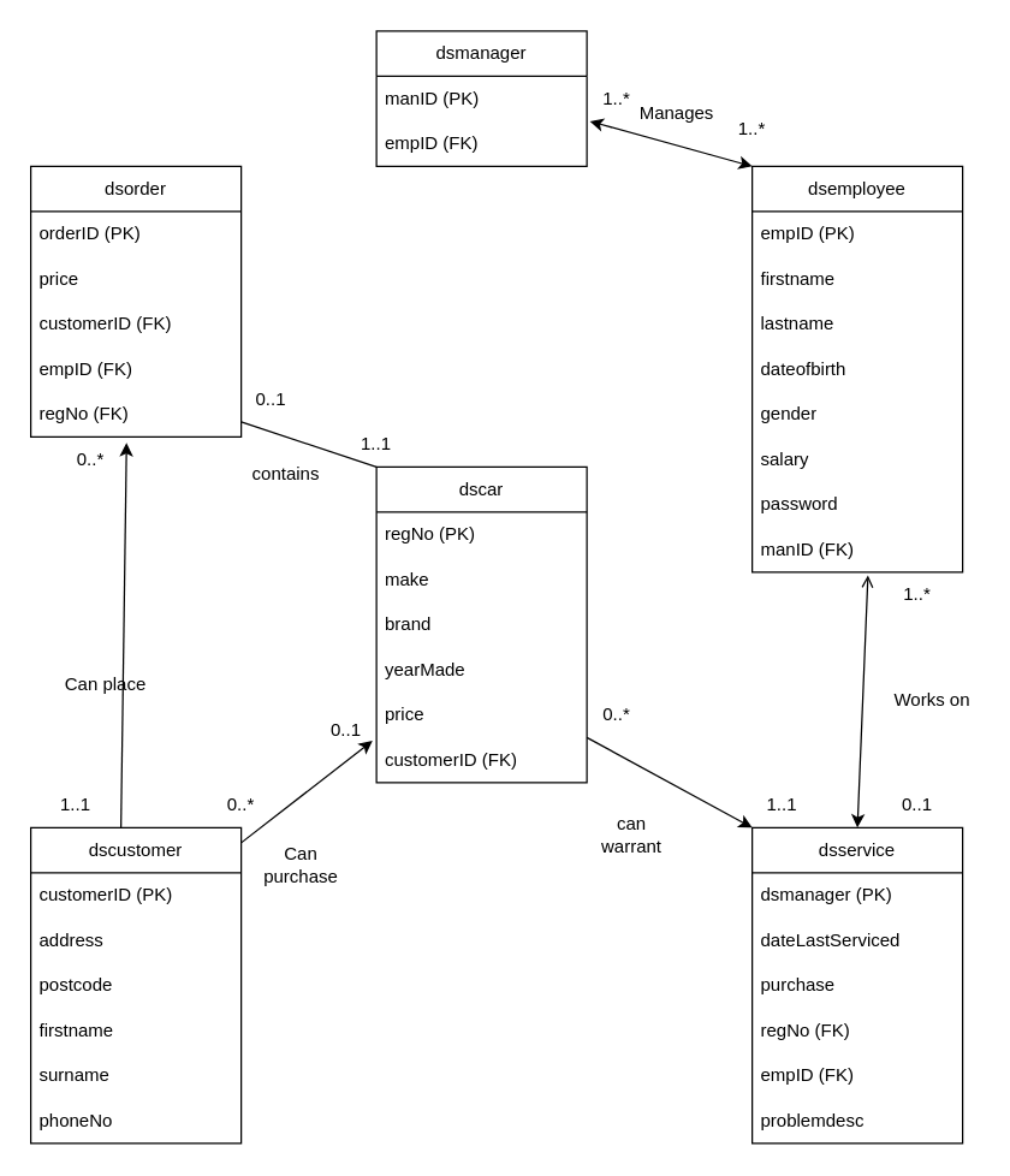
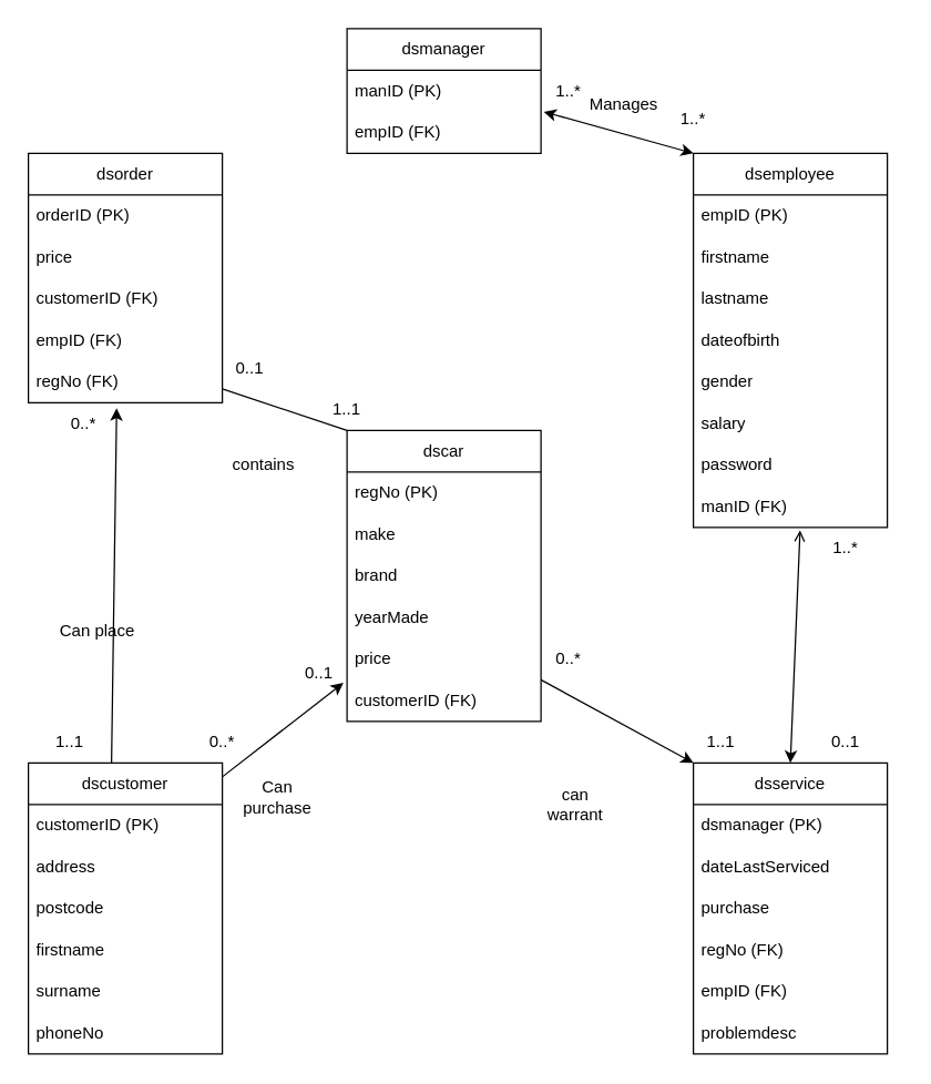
  <mxCell id="0" style=";html=1;" />
  <mxCell id="1" style=";html=1;" parent="0" />
  <mxCell id="2" value="&lt;div&gt;dscar&lt;/div&gt;" style="swimlane;fontStyle=0;childLayout=stackLayout;horizontal=1;startSize=30;horizontalStack=0;resizeParent=1;resizeParentMax=0;resizeLast=0;collapsible=1;marginBottom=0;whiteSpace=wrap;html=1;" parent="1" vertex="1"><mxGeometry x="250" y="310" width="140" height="210" as="geometry" /></mxCell>
  <mxCell id="3" value="regNo (PK)" style="text;strokeColor=none;fillColor=none;align=left;verticalAlign=middle;spacingLeft=4;spacingRight=4;overflow=hidden;points=[[0,0.5],[1,0.5]];portConstraint=eastwest;rotatable=0;whiteSpace=wrap;html=1;" parent="2" vertex="1"><mxGeometry y="30" width="140" height="30" as="geometry" /></mxCell>
  <mxCell id="4" value="make" style="text;strokeColor=none;fillColor=none;align=left;verticalAlign=middle;spacingLeft=4;spacingRight=4;overflow=hidden;points=[[0,0.5],[1,0.5]];portConstraint=eastwest;rotatable=0;whiteSpace=wrap;html=1;" parent="2" vertex="1"><mxGeometry y="60" width="140" height="30" as="geometry" /></mxCell>
  <mxCell id="5" value="brand" style="text;strokeColor=none;fillColor=none;align=left;verticalAlign=middle;spacingLeft=4;spacingRight=4;overflow=hidden;points=[[0,0.5],[1,0.5]];portConstraint=eastwest;rotatable=0;whiteSpace=wrap;html=1;" parent="2" vertex="1"><mxGeometry y="90" width="140" height="30" as="geometry" /></mxCell>
  <mxCell id="6" value="yearMade" style="text;strokeColor=none;fillColor=none;align=left;verticalAlign=middle;spacingLeft=4;spacingRight=4;overflow=hidden;points=[[0,0.5],[1,0.5]];portConstraint=eastwest;rotatable=0;whiteSpace=wrap;html=1;" parent="2" vertex="1"><mxGeometry y="120" width="140" height="30" as="geometry" /></mxCell>
  <mxCell id="7" value="price" style="text;strokeColor=none;fillColor=none;align=left;verticalAlign=middle;spacingLeft=4;spacingRight=4;overflow=hidden;points=[[0,0.5],[1,0.5]];portConstraint=eastwest;rotatable=0;whiteSpace=wrap;html=1;" parent="2" vertex="1"><mxGeometry y="150" width="140" height="30" as="geometry" /></mxCell>
  <mxCell id="8" value="customerID (FK)" style="text;strokeColor=none;fillColor=none;align=left;verticalAlign=middle;spacingLeft=4;spacingRight=4;overflow=hidden;points=[[0,0.5],[1,0.5]];portConstraint=eastwest;rotatable=0;whiteSpace=wrap;html=1;" vertex="1" parent="2"><mxGeometry y="180" width="140" height="30" as="geometry" /></mxCell>
  <mxCell id="9" value="dsorder" style="swimlane;fontStyle=0;childLayout=stackLayout;horizontal=1;startSize=30;horizontalStack=0;resizeParent=1;resizeParentMax=0;resizeLast=0;collapsible=1;marginBottom=0;whiteSpace=wrap;html=1;" parent="1" vertex="1"><mxGeometry x="20" y="110" width="140" height="180" as="geometry" /></mxCell>
  <mxCell id="10" value="orderID (PK)" style="text;strokeColor=none;fillColor=none;align=left;verticalAlign=middle;spacingLeft=4;spacingRight=4;overflow=hidden;points=[[0,0.5],[1,0.5]];portConstraint=eastwest;rotatable=0;whiteSpace=wrap;html=1;" parent="9" vertex="1"><mxGeometry y="30" width="140" height="30" as="geometry" /></mxCell>
  <mxCell id="11" value="price" style="text;strokeColor=none;fillColor=none;align=left;verticalAlign=middle;spacingLeft=4;spacingRight=4;overflow=hidden;points=[[0,0.5],[1,0.5]];portConstraint=eastwest;rotatable=0;whiteSpace=wrap;html=1;" parent="9" vertex="1"><mxGeometry y="60" width="140" height="30" as="geometry" /></mxCell>
  <mxCell id="12" value="customerID (FK)" style="text;strokeColor=none;fillColor=none;align=left;verticalAlign=middle;spacingLeft=4;spacingRight=4;overflow=hidden;points=[[0,0.5],[1,0.5]];portConstraint=eastwest;rotatable=0;whiteSpace=wrap;html=1;" parent="9" vertex="1"><mxGeometry y="90" width="140" height="30" as="geometry" /></mxCell>
  <mxCell id="13" value="empID (FK)" style="text;strokeColor=none;fillColor=none;align=left;verticalAlign=middle;spacingLeft=4;spacingRight=4;overflow=hidden;points=[[0,0.5],[1,0.5]];portConstraint=eastwest;rotatable=0;whiteSpace=wrap;html=1;" parent="9" vertex="1"><mxGeometry y="120" width="140" height="30" as="geometry" /></mxCell>
  <mxCell id="14" value="regNo (FK)" style="text;strokeColor=none;fillColor=none;align=left;verticalAlign=middle;spacingLeft=4;spacingRight=4;overflow=hidden;points=[[0,0.5],[1,0.5]];portConstraint=eastwest;rotatable=0;whiteSpace=wrap;html=1;" parent="9" vertex="1"><mxGeometry y="150" width="140" height="30" as="geometry" /></mxCell>
  <mxCell id="15" value="dsemployee" style="swimlane;fontStyle=0;childLayout=stackLayout;horizontal=1;startSize=30;horizontalStack=0;resizeParent=1;resizeParentMax=0;resizeLast=0;collapsible=1;marginBottom=0;whiteSpace=wrap;html=1;" parent="1" vertex="1"><mxGeometry x="500" y="110" width="140" height="270" as="geometry" /></mxCell>
  <mxCell id="16" value="empID (PK)" style="text;strokeColor=none;fillColor=none;align=left;verticalAlign=middle;spacingLeft=4;spacingRight=4;overflow=hidden;points=[[0,0.5],[1,0.5]];portConstraint=eastwest;rotatable=0;whiteSpace=wrap;html=1;" parent="15" vertex="1"><mxGeometry y="30" width="140" height="30" as="geometry" /></mxCell>
  <mxCell id="17" value="firstname" style="text;strokeColor=none;fillColor=none;align=left;verticalAlign=middle;spacingLeft=4;spacingRight=4;overflow=hidden;points=[[0,0.5],[1,0.5]];portConstraint=eastwest;rotatable=0;whiteSpace=wrap;html=1;" parent="15" vertex="1"><mxGeometry y="60" width="140" height="30" as="geometry" /></mxCell>
  <mxCell id="18" value="lastname" style="text;strokeColor=none;fillColor=none;align=left;verticalAlign=middle;spacingLeft=4;spacingRight=4;overflow=hidden;points=[[0,0.5],[1,0.5]];portConstraint=eastwest;rotatable=0;whiteSpace=wrap;html=1;" parent="15" vertex="1"><mxGeometry y="90" width="140" height="30" as="geometry" /></mxCell>
  <mxCell id="19" value="dateofbirth" style="text;strokeColor=none;fillColor=none;align=left;verticalAlign=middle;spacingLeft=4;spacingRight=4;overflow=hidden;points=[[0,0.5],[1,0.5]];portConstraint=eastwest;rotatable=0;whiteSpace=wrap;html=1;" vertex="1" parent="15"><mxGeometry y="120" width="140" height="30" as="geometry" /></mxCell>
  <mxCell id="20" value="gender" style="text;strokeColor=none;fillColor=none;align=left;verticalAlign=middle;spacingLeft=4;spacingRight=4;overflow=hidden;points=[[0,0.5],[1,0.5]];portConstraint=eastwest;rotatable=0;whiteSpace=wrap;html=1;" vertex="1" parent="15"><mxGeometry y="150" width="140" height="30" as="geometry" /></mxCell>
  <mxCell id="21" value="salary" style="text;strokeColor=none;fillColor=none;align=left;verticalAlign=middle;spacingLeft=4;spacingRight=4;overflow=hidden;points=[[0,0.5],[1,0.5]];portConstraint=eastwest;rotatable=0;whiteSpace=wrap;html=1;" vertex="1" parent="15"><mxGeometry y="180" width="140" height="30" as="geometry" /></mxCell>
  <mxCell id="22" value="password" style="text;strokeColor=none;fillColor=none;align=left;verticalAlign=middle;spacingLeft=4;spacingRight=4;overflow=hidden;points=[[0,0.5],[1,0.5]];portConstraint=eastwest;rotatable=0;whiteSpace=wrap;html=1;" vertex="1" parent="15"><mxGeometry y="210" width="140" height="30" as="geometry" /></mxCell>
  <mxCell id="23" value="manID (FK)" style="text;strokeColor=none;fillColor=none;align=left;verticalAlign=middle;spacingLeft=4;spacingRight=4;overflow=hidden;points=[[0,0.5],[1,0.5]];portConstraint=eastwest;rotatable=0;whiteSpace=wrap;html=1;" vertex="1" parent="15"><mxGeometry y="240" width="140" height="30" as="geometry" /></mxCell>
  <mxCell id="24" value="dscustomer" style="swimlane;fontStyle=0;childLayout=stackLayout;horizontal=1;startSize=30;horizontalStack=0;resizeParent=1;resizeParentMax=0;resizeLast=0;collapsible=1;marginBottom=0;whiteSpace=wrap;html=1;" parent="1" vertex="1"><mxGeometry x="20" y="550" width="140" height="210" as="geometry" /></mxCell>
  <mxCell id="25" value="customerID (PK)" style="text;strokeColor=none;fillColor=none;align=left;verticalAlign=middle;spacingLeft=4;spacingRight=4;overflow=hidden;points=[[0,0.5],[1,0.5]];portConstraint=eastwest;rotatable=0;whiteSpace=wrap;html=1;" parent="24" vertex="1"><mxGeometry y="30" width="140" height="30" as="geometry" /></mxCell>
  <mxCell id="26" value="address" style="text;strokeColor=none;fillColor=none;align=left;verticalAlign=middle;spacingLeft=4;spacingRight=4;overflow=hidden;points=[[0,0.5],[1,0.5]];portConstraint=eastwest;rotatable=0;whiteSpace=wrap;html=1;" parent="24" vertex="1"><mxGeometry y="60" width="140" height="30" as="geometry" /></mxCell>
  <mxCell id="27" value="postcode" style="text;strokeColor=none;fillColor=none;align=left;verticalAlign=middle;spacingLeft=4;spacingRight=4;overflow=hidden;points=[[0,0.5],[1,0.5]];portConstraint=eastwest;rotatable=0;whiteSpace=wrap;html=1;" vertex="1" parent="24"><mxGeometry y="90" width="140" height="30" as="geometry" /></mxCell>
  <mxCell id="28" value="firstname" style="text;strokeColor=none;fillColor=none;align=left;verticalAlign=middle;spacingLeft=4;spacingRight=4;overflow=hidden;points=[[0,0.5],[1,0.5]];portConstraint=eastwest;rotatable=0;whiteSpace=wrap;html=1;" parent="24" vertex="1"><mxGeometry y="120" width="140" height="30" as="geometry" /></mxCell>
  <mxCell id="29" value="surname" style="text;strokeColor=none;fillColor=none;align=left;verticalAlign=middle;spacingLeft=4;spacingRight=4;overflow=hidden;points=[[0,0.5],[1,0.5]];portConstraint=eastwest;rotatable=0;whiteSpace=wrap;html=1;" vertex="1" parent="24"><mxGeometry y="150" width="140" height="30" as="geometry" /></mxCell>
  <mxCell id="30" value="phoneNo" style="text;strokeColor=none;fillColor=none;align=left;verticalAlign=middle;spacingLeft=4;spacingRight=4;overflow=hidden;points=[[0,0.5],[1,0.5]];portConstraint=eastwest;rotatable=0;whiteSpace=wrap;html=1;" parent="24" vertex="1"><mxGeometry y="180" width="140" height="30" as="geometry" /></mxCell>
  <mxCell id="31" value="dsservice" style="swimlane;fontStyle=0;childLayout=stackLayout;horizontal=1;startSize=30;horizontalStack=0;resizeParent=1;resizeParentMax=0;resizeLast=0;collapsible=1;marginBottom=0;whiteSpace=wrap;html=1;" parent="1" vertex="1"><mxGeometry x="500" y="550" width="140" height="210" as="geometry" /></mxCell>
  <mxCell id="32" value="dsmanager (PK)" style="text;strokeColor=none;fillColor=none;align=left;verticalAlign=middle;spacingLeft=4;spacingRight=4;overflow=hidden;points=[[0,0.5],[1,0.5]];portConstraint=eastwest;rotatable=0;whiteSpace=wrap;html=1;" parent="31" vertex="1"><mxGeometry y="30" width="140" height="30" as="geometry" /></mxCell>
  <mxCell id="33" value="dateLastServiced" style="text;strokeColor=none;fillColor=none;align=left;verticalAlign=middle;spacingLeft=4;spacingRight=4;overflow=hidden;points=[[0,0.5],[1,0.5]];portConstraint=eastwest;rotatable=0;whiteSpace=wrap;html=1;" parent="31" vertex="1"><mxGeometry y="60" width="140" height="30" as="geometry" /></mxCell>
  <mxCell id="34" value="purchase" style="text;strokeColor=none;fillColor=none;align=left;verticalAlign=middle;spacingLeft=4;spacingRight=4;overflow=hidden;points=[[0,0.5],[1,0.5]];portConstraint=eastwest;rotatable=0;whiteSpace=wrap;html=1;" parent="31" vertex="1"><mxGeometry y="90" width="140" height="30" as="geometry" /></mxCell>
  <mxCell id="35" value="regNo (FK)" style="text;strokeColor=none;fillColor=none;align=left;verticalAlign=middle;spacingLeft=4;spacingRight=4;overflow=hidden;points=[[0,0.5],[1,0.5]];portConstraint=eastwest;rotatable=0;whiteSpace=wrap;html=1;" parent="31" vertex="1"><mxGeometry y="120" width="140" height="30" as="geometry" /></mxCell>
  <mxCell id="36" value="empID (FK)" style="text;strokeColor=none;fillColor=none;align=left;verticalAlign=middle;spacingLeft=4;spacingRight=4;overflow=hidden;points=[[0,0.5],[1,0.5]];portConstraint=eastwest;rotatable=0;whiteSpace=wrap;html=1;" parent="31" vertex="1"><mxGeometry y="150" width="140" height="30" as="geometry" /></mxCell>
  <mxCell id="37" value="problemdesc" style="text;strokeColor=none;fillColor=none;align=left;verticalAlign=middle;spacingLeft=4;spacingRight=4;overflow=hidden;points=[[0,0.5],[1,0.5]];portConstraint=eastwest;rotatable=0;whiteSpace=wrap;html=1;" vertex="1" parent="31"><mxGeometry y="180" width="140" height="30" as="geometry" /></mxCell>
  <mxCell id="38" value="dsmanager" style="swimlane;fontStyle=0;childLayout=stackLayout;horizontal=1;startSize=30;horizontalStack=0;resizeParent=1;resizeParentMax=0;resizeLast=0;collapsible=1;marginBottom=0;whiteSpace=wrap;html=1;" parent="1" vertex="1"><mxGeometry x="250" y="20" width="140" height="90" as="geometry" /></mxCell>
  <mxCell id="39" value="manID (PK)" style="text;strokeColor=none;fillColor=none;align=left;verticalAlign=middle;spacingLeft=4;spacingRight=4;overflow=hidden;points=[[0,0.5],[1,0.5]];portConstraint=eastwest;rotatable=0;whiteSpace=wrap;html=1;" parent="38" vertex="1"><mxGeometry y="30" width="140" height="30" as="geometry" /></mxCell>
  <mxCell id="40" value="empID (FK)" style="text;strokeColor=none;fillColor=none;align=left;verticalAlign=middle;spacingLeft=4;spacingRight=4;overflow=hidden;points=[[0,0.5],[1,0.5]];portConstraint=eastwest;rotatable=0;whiteSpace=wrap;html=1;" parent="38" vertex="1"><mxGeometry y="60" width="140" height="30" as="geometry" /></mxCell>
  <mxCell id="41" value="" style="endArrow=classic;startArrow=classic;html=1;rounded=0;entryX=0;entryY=0;entryDx=0;entryDy=0;" parent="1" target="15" edge="1"><mxGeometry width="50" height="50" relative="1" as="geometry"><mxPoint x="392" y="80" as="sourcePoint" /><mxPoint x="442" y="30" as="targetPoint" /></mxGeometry></mxCell>
  <mxCell id="42" value="Manages" style="text;html=1;align=center;verticalAlign=middle;whiteSpace=wrap;rounded=0;" parent="1" vertex="1"><mxGeometry x="420" y="60" width="60" height="30" as="geometry" /></mxCell>
- <mxCell id="43" value="Works on" style="text;html=1;align=center;verticalAlign=middle;whiteSpace=wrap;rounded=0;" parent="1" vertex="1"><mxGeometry x="590" y="450" width="60" height="30" as="geometry" /></mxCell>
- <mxCell id="44" value="can warrant" style="text;html=1;align=center;verticalAlign=middle;whiteSpace=wrap;rounded=0;" parent="1" vertex="1"><mxGeometry x="390" y="540" width="60" height="30" as="geometry" /></mxCell>
+ <mxCell id="44" value="can warrant" style="text;html=1;align=center;verticalAlign=middle;whiteSpace=wrap;rounded=0;" parent="1" vertex="1"><mxGeometry x="385" y="565" width="60" height="30" as="geometry" /></mxCell>
  <mxCell id="45" value="" style="endArrow=classic;html=1;rounded=0;entryX=0;entryY=0;entryDx=0;entryDy=0;" parent="1" target="31" edge="1"><mxGeometry width="50" height="50" relative="1" as="geometry"><mxPoint x="390" y="490" as="sourcePoint" /><mxPoint x="440" y="440" as="targetPoint" /></mxGeometry></mxCell>
  <mxCell id="46" value="" style="endArrow=open;startArrow=classic;html=1;rounded=0;exitX=0.5;exitY=0;exitDx=0;exitDy=0;entryX=0.55;entryY=1.067;entryDx=0;entryDy=0;entryPerimeter=0;startFill=1;endFill=0;" parent="1" source="31" edge="1" target="23"><mxGeometry width="50" height="50" relative="1" as="geometry"><mxPoint x="530" y="300" as="sourcePoint" /><mxPoint x="580" y="250" as="targetPoint" /></mxGeometry></mxCell>
  <mxCell id="47" value="" style="endArrow=classic;html=1;rounded=0;entryX=-0.019;entryY=1.073;entryDx=0;entryDy=0;entryPerimeter=0;" parent="1" target="7" edge="1"><mxGeometry width="50" height="50" relative="1" as="geometry"><mxPoint x="160" y="560" as="sourcePoint" /><mxPoint x="210" y="510" as="targetPoint" /></mxGeometry></mxCell>
  <mxCell id="48" value="Can purchase" style="text;html=1;align=center;verticalAlign=middle;whiteSpace=wrap;rounded=0;" parent="1" vertex="1"><mxGeometry x="170" y="560" width="60" height="30" as="geometry" /></mxCell>
  <mxCell id="49" value="Can place" style="text;html=1;align=center;verticalAlign=middle;whiteSpace=wrap;rounded=0;" parent="1" vertex="1"><mxGeometry x="40" y="440" width="60" height="30" as="geometry" /></mxCell>
  <mxCell id="50" value="" style="endArrow=classic;html=1;rounded=0;entryX=0.455;entryY=1.133;entryDx=0;entryDy=0;entryPerimeter=0;" parent="1" target="14" edge="1"><mxGeometry width="50" height="50" relative="1" as="geometry"><mxPoint x="80" y="550" as="sourcePoint" /><mxPoint x="130" y="500" as="targetPoint" /></mxGeometry></mxCell>
- <mxCell id="51" value="&lt;div&gt;contains&lt;/div&gt;" style="text;html=1;align=center;verticalAlign=middle;whiteSpace=wrap;rounded=0;" parent="1" vertex="1"><mxGeometry x="160" y="300" width="60" height="30" as="geometry" /></mxCell>
+ <mxCell id="51" value="&lt;div&gt;contains&lt;/div&gt;" style="text;html=1;align=center;verticalAlign=middle;whiteSpace=wrap;rounded=0;" parent="1" vertex="1"><mxGeometry x="160" y="320" width="60" height="30" as="geometry" /></mxCell>
  <mxCell id="52" value="" style="endArrow=none;html=1;rounded=0;entryX=0;entryY=0;entryDx=0;entryDy=0;" parent="1" target="2" edge="1"><mxGeometry width="50" height="50" relative="1" as="geometry"><mxPoint x="160" y="280" as="sourcePoint" /><mxPoint x="210" y="230" as="targetPoint" /></mxGeometry></mxCell>
  <mxCell id="53" value="1..*" style="text;html=1;align=center;verticalAlign=middle;whiteSpace=wrap;rounded=0;" vertex="1" parent="1"><mxGeometry x="380" y="50" width="60" height="30" as="geometry" /></mxCell>
  <mxCell id="54" value="1..*" style="text;html=1;align=center;verticalAlign=middle;whiteSpace=wrap;rounded=0;" vertex="1" parent="1"><mxGeometry x="470" y="70" width="60" height="30" as="geometry" /></mxCell>
  <mxCell id="55" value="0..1" style="text;html=1;align=center;verticalAlign=middle;whiteSpace=wrap;rounded=0;" vertex="1" parent="1"><mxGeometry x="150" y="250" width="60" height="30" as="geometry" /></mxCell>
  <mxCell id="56" value="1..1" style="text;html=1;align=center;verticalAlign=middle;whiteSpace=wrap;rounded=0;" vertex="1" parent="1"><mxGeometry x="220" y="280" width="60" height="30" as="geometry" /></mxCell>
  <mxCell id="57" value="1..1" style="text;html=1;align=center;verticalAlign=middle;whiteSpace=wrap;rounded=0;" vertex="1" parent="1"><mxGeometry x="20" y="520" width="60" height="30" as="geometry" /></mxCell>
  <mxCell id="58" value="0..*" style="text;html=1;align=center;verticalAlign=middle;whiteSpace=wrap;rounded=0;" vertex="1" parent="1"><mxGeometry x="30" y="290" width="60" height="30" as="geometry" /></mxCell>
  <mxCell id="59" value="0..*" style="text;html=1;align=center;verticalAlign=middle;whiteSpace=wrap;rounded=0;" vertex="1" parent="1"><mxGeometry x="130" y="520" width="60" height="30" as="geometry" /></mxCell>
  <mxCell id="60" value="0..1" style="text;html=1;align=center;verticalAlign=middle;whiteSpace=wrap;rounded=0;" vertex="1" parent="1"><mxGeometry x="200" y="470" width="60" height="30" as="geometry" /></mxCell>
  <mxCell id="61" value="1..1" style="text;html=1;align=center;verticalAlign=middle;whiteSpace=wrap;rounded=0;" vertex="1" parent="1"><mxGeometry x="490" y="520" width="60" height="30" as="geometry" /></mxCell>
  <mxCell id="62" value="0..*" style="text;html=1;align=center;verticalAlign=middle;whiteSpace=wrap;rounded=0;" vertex="1" parent="1"><mxGeometry x="380" y="460" width="60" height="30" as="geometry" /></mxCell>
  <mxCell id="63" value="1..*" style="text;html=1;align=center;verticalAlign=middle;whiteSpace=wrap;rounded=0;" vertex="1" parent="1"><mxGeometry x="580" y="380" width="60" height="30" as="geometry" /></mxCell>
  <mxCell id="64" value="0..1" style="text;html=1;align=center;verticalAlign=middle;whiteSpace=wrap;rounded=0;" vertex="1" parent="1"><mxGeometry x="580" y="520" width="60" height="30" as="geometry" /></mxCell>
